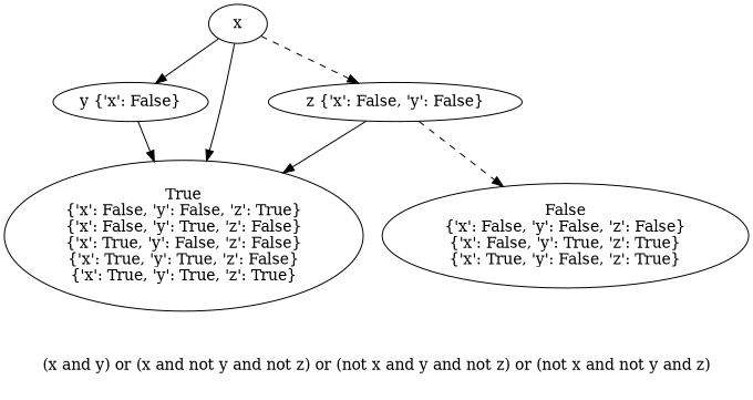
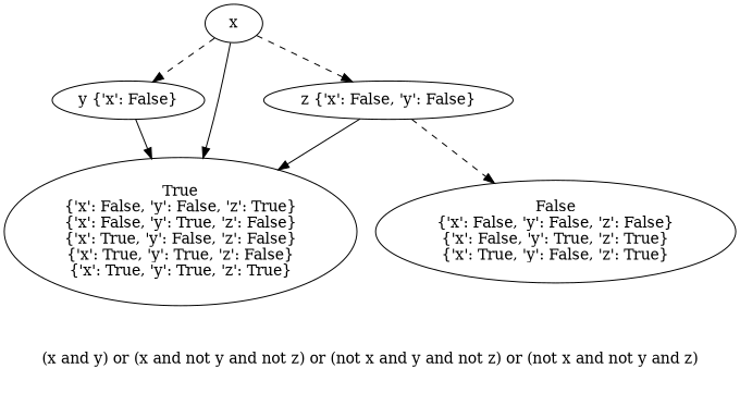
  digraph {
    label="(x and y) or (x and not y and not z) or (not x and y and not z) or (not x and not y and z)\n\n"
    n1 [label=x]
    n2 [label="y {'x': False}"]
    n3 [label="True\n{'x': False, 'y': False, 'z': True}\n{'x': False, 'y': True, 'z': False}\n{'x': True, 'y': False, 'z': False}\n{'x': True, 'y': True, 'z': False}\n{'x': True, 'y': True, 'z': True}"]
    n4 [label="z {'x': False, 'y': False}"]
    n5 [label="False\n{'x': False, 'y': False, 'z': False}\n{'x': False, 'y': True, 'z': True}\n{'x': True, 'y': False, 'z': True}"]
-   n1 -> n2 [style=solid]
+   n1 -> n2 [style=dashed]
    n1 -> n3
    n1 -> n4 [style=dashed]
    n2 -> n3
    n4 -> n3
    n4 -> n5 [style=dashed]
  }
